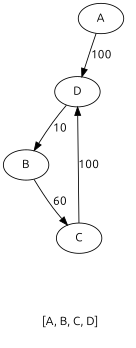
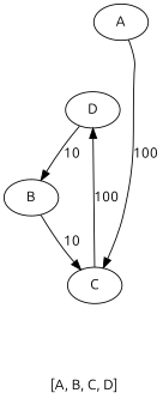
  digraph {
    fontname=Ubuntu
    label="\n  [A, B, C, D]\n	"
    node [fontname=Ubuntu]
    edge [fontname=Ubuntu]
    A
    D
    B
    C
-   A -> D [label=100]
+   A -> C [label=100]
    D -> B [label=10]
-   B -> C [label=60]
+   B -> C [label=10]
    C -> D [label=100]
  }
